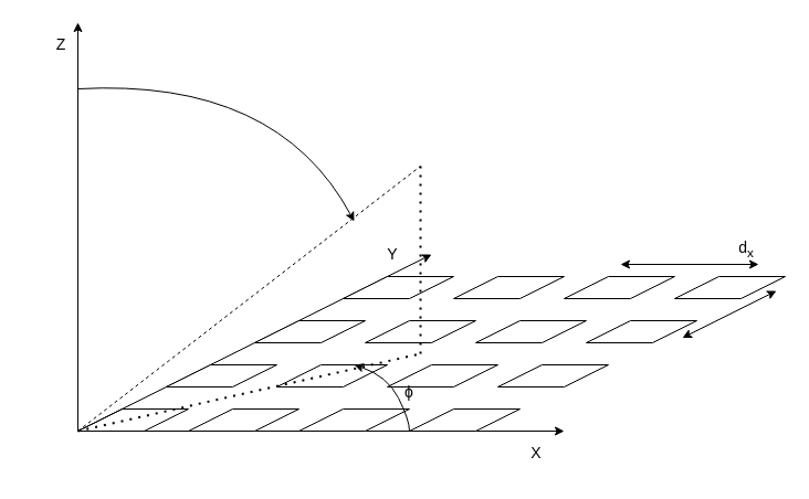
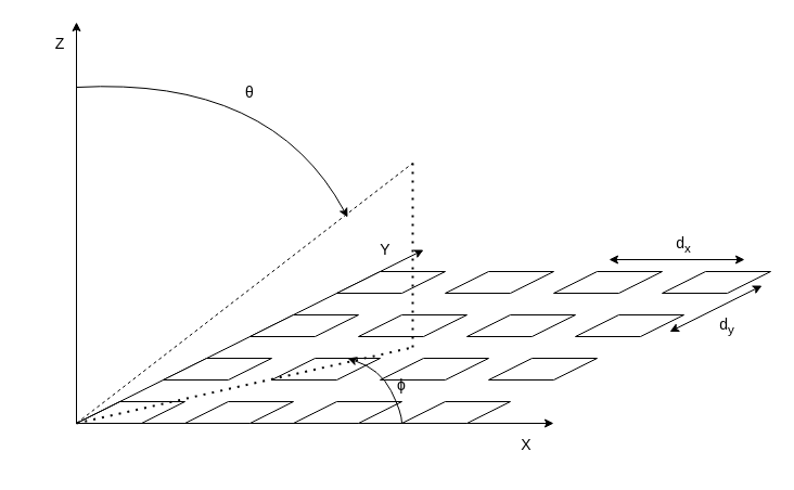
  <mxCell id="0" />
  <mxCell id="1" parent="0" />
  <mxCell id="2" value="" style="shape=parallelogram;perimeter=parallelogramPerimeter;whiteSpace=wrap;html=1;fixedSize=1;size=40;" vertex="1" parent="1"><mxGeometry x="70" y="370" width="100" height="20" as="geometry" /></mxCell>
  <mxCell id="3" value="" style="endArrow=classic;html=1;rounded=0;exitX=0;exitY=1;exitDx=0;exitDy=0;" edge="1" parent="1" source="2"><mxGeometry width="50" height="50" relative="1" as="geometry"><mxPoint x="280" y="300" as="sourcePoint" /><mxPoint x="70" y="20" as="targetPoint" /></mxGeometry></mxCell>
  <mxCell id="4" value="&lt;font style=&quot;font-size: 14px;&quot;&gt;Z&lt;/font&gt;" style="text;html=1;strokeColor=none;fillColor=none;align=center;verticalAlign=middle;whiteSpace=wrap;rounded=0;" vertex="1" parent="1"><mxGeometry x="20" y="20" width="70" height="40" as="geometry" /></mxCell>
  <mxCell id="5" value="" style="endArrow=classic;html=1;rounded=0;exitX=0;exitY=1;exitDx=0;exitDy=0;" edge="1" parent="1" source="2"><mxGeometry width="50" height="50" relative="1" as="geometry"><mxPoint x="80" y="400" as="sourcePoint" /><mxPoint x="510" y="390" as="targetPoint" /></mxGeometry></mxCell>
  <mxCell id="6" value="&lt;font style=&quot;font-size: 14px;&quot;&gt;X&lt;/font&gt;" style="text;html=1;strokeColor=none;fillColor=none;align=center;verticalAlign=middle;whiteSpace=wrap;rounded=0;" vertex="1" parent="1"><mxGeometry x="450" y="390" width="70" height="40" as="geometry" /></mxCell>
  <mxCell id="7" value="" style="endArrow=classic;html=1;rounded=0;" edge="1" parent="1"><mxGeometry width="50" height="50" relative="1" as="geometry"><mxPoint x="70" y="390" as="sourcePoint" /><mxPoint x="390" y="230" as="targetPoint" /></mxGeometry></mxCell>
  <mxCell id="8" value="" style="shape=parallelogram;perimeter=parallelogramPerimeter;whiteSpace=wrap;html=1;fixedSize=1;size=40;" vertex="1" parent="1"><mxGeometry x="150" y="330" width="100" height="20" as="geometry" /></mxCell>
  <mxCell id="9" value="" style="shape=parallelogram;perimeter=parallelogramPerimeter;whiteSpace=wrap;html=1;fixedSize=1;size=40;" vertex="1" parent="1"><mxGeometry x="230" y="290" width="100" height="20" as="geometry" /></mxCell>
  <mxCell id="10" value="" style="shape=parallelogram;perimeter=parallelogramPerimeter;whiteSpace=wrap;html=1;fixedSize=1;size=40;" vertex="1" parent="1"><mxGeometry x="310" y="250" width="100" height="20" as="geometry" /></mxCell>
  <mxCell id="11" value="&lt;font style=&quot;font-size: 14px;&quot;&gt;Y&lt;/font&gt;" style="text;html=1;strokeColor=none;fillColor=none;align=center;verticalAlign=middle;whiteSpace=wrap;rounded=0;" vertex="1" parent="1"><mxGeometry x="320" y="210" width="70" height="40" as="geometry" /></mxCell>
  <mxCell id="12" value="" style="shape=parallelogram;perimeter=parallelogramPerimeter;whiteSpace=wrap;html=1;fixedSize=1;size=40;" vertex="1" parent="1"><mxGeometry x="170" y="370" width="100" height="20" as="geometry" /></mxCell>
  <mxCell id="13" value="" style="shape=parallelogram;perimeter=parallelogramPerimeter;whiteSpace=wrap;html=1;fixedSize=1;size=40;" vertex="1" parent="1"><mxGeometry x="250" y="330" width="100" height="20" as="geometry" /></mxCell>
  <mxCell id="14" value="" style="shape=parallelogram;perimeter=parallelogramPerimeter;whiteSpace=wrap;html=1;fixedSize=1;size=40;" vertex="1" parent="1"><mxGeometry x="330" y="290" width="100" height="20" as="geometry" /></mxCell>
  <mxCell id="15" value="" style="shape=parallelogram;perimeter=parallelogramPerimeter;whiteSpace=wrap;html=1;fixedSize=1;size=40;" vertex="1" parent="1"><mxGeometry x="410" y="250" width="100" height="20" as="geometry" /></mxCell>
  <mxCell id="16" value="" style="shape=parallelogram;perimeter=parallelogramPerimeter;whiteSpace=wrap;html=1;fixedSize=1;size=40;" vertex="1" parent="1"><mxGeometry x="270" y="370" width="100" height="20" as="geometry" /></mxCell>
  <mxCell id="17" value="" style="shape=parallelogram;perimeter=parallelogramPerimeter;whiteSpace=wrap;html=1;fixedSize=1;size=40;" vertex="1" parent="1"><mxGeometry x="350" y="330" width="100" height="20" as="geometry" /></mxCell>
  <mxCell id="18" value="" style="shape=parallelogram;perimeter=parallelogramPerimeter;whiteSpace=wrap;html=1;fixedSize=1;size=40;" vertex="1" parent="1"><mxGeometry x="430" y="290" width="100" height="20" as="geometry" /></mxCell>
  <mxCell id="19" value="" style="shape=parallelogram;perimeter=parallelogramPerimeter;whiteSpace=wrap;html=1;fixedSize=1;size=40;" vertex="1" parent="1"><mxGeometry x="510" y="250" width="100" height="20" as="geometry" /></mxCell>
  <mxCell id="20" value="" style="shape=parallelogram;perimeter=parallelogramPerimeter;whiteSpace=wrap;html=1;fixedSize=1;size=40;" vertex="1" parent="1"><mxGeometry x="370" y="370" width="100" height="20" as="geometry" /></mxCell>
  <mxCell id="21" value="" style="shape=parallelogram;perimeter=parallelogramPerimeter;whiteSpace=wrap;html=1;fixedSize=1;size=40;" vertex="1" parent="1"><mxGeometry x="450" y="330" width="100" height="20" as="geometry" /></mxCell>
  <mxCell id="22" value="" style="shape=parallelogram;perimeter=parallelogramPerimeter;whiteSpace=wrap;html=1;fixedSize=1;size=40;" vertex="1" parent="1"><mxGeometry x="530" y="290" width="100" height="20" as="geometry" /></mxCell>
  <mxCell id="23" value="" style="shape=parallelogram;perimeter=parallelogramPerimeter;whiteSpace=wrap;html=1;fixedSize=1;size=40;" vertex="1" parent="1"><mxGeometry x="610" y="250" width="100" height="20" as="geometry" /></mxCell>
  <mxCell id="24" value="" style="endArrow=none;dashed=1;html=1;rounded=0;fontSize=14;" edge="1" parent="1"><mxGeometry width="50" height="50" relative="1" as="geometry"><mxPoint x="70" y="390" as="sourcePoint" /><mxPoint x="380" y="150" as="targetPoint" /></mxGeometry></mxCell>
  <mxCell id="25" value="" style="endArrow=none;dashed=1;html=1;dashPattern=1 3;strokeWidth=2;rounded=0;fontSize=14;" edge="1" parent="1"><mxGeometry width="50" height="50" relative="1" as="geometry"><mxPoint x="380" y="320" as="sourcePoint" /><mxPoint x="380" y="150" as="targetPoint" /></mxGeometry></mxCell>
  <mxCell id="26" value="" style="curved=1;endArrow=classic;html=1;rounded=0;fontSize=14;" edge="1" parent="1"><mxGeometry width="50" height="50" relative="1" as="geometry"><mxPoint x="370" y="390" as="sourcePoint" /><mxPoint x="320" y="330" as="targetPoint" /><Array as="points"><mxPoint x="370" y="380" /><mxPoint x="350" y="340" /></Array></mxGeometry></mxCell>
  <mxCell id="27" value="" style="curved=1;endArrow=classic;html=1;rounded=0;fontSize=14;" edge="1" parent="1"><mxGeometry width="50" height="50" relative="1" as="geometry"><mxPoint x="70" y="80" as="sourcePoint" /><mxPoint x="320" y="200" as="targetPoint" /><Array as="points"><mxPoint x="250" y="70" /></Array></mxGeometry></mxCell>
  <mxCell id="28" value="" style="endArrow=none;dashed=1;html=1;dashPattern=1 3;strokeWidth=2;rounded=0;fontSize=14;" edge="1" parent="1"><mxGeometry width="50" height="50" relative="1" as="geometry"><mxPoint x="70" y="390" as="sourcePoint" /><mxPoint x="380" y="320" as="targetPoint" /></mxGeometry></mxCell>
  <mxCell id="29" value="" style="endArrow=classic;startArrow=classic;html=1;rounded=0;fontSize=14;entryX=1;entryY=0.5;entryDx=0;entryDy=0;exitX=1;exitY=0.75;exitDx=0;exitDy=0;" edge="1" parent="1"><mxGeometry width="50" height="50" relative="1" as="geometry"><mxPoint x="617" y="305.5" as="sourcePoint" /><mxPoint x="702" y="263" as="targetPoint" /></mxGeometry></mxCell>
+ <mxCell id="30" value="d&lt;sub&gt;y&lt;/sub&gt;" style="text;html=1;strokeColor=none;fillColor=none;align=center;verticalAlign=middle;whiteSpace=wrap;rounded=0;fontSize=14;" vertex="1" parent="1"><mxGeometry x="640" y="285" width="60" height="30" as="geometry" /></mxCell>
  <mxCell id="31" value="" style="endArrow=classic;startArrow=classic;html=1;rounded=0;fontSize=14;entryX=0.75;entryY=0;entryDx=0;entryDy=0;exitX=0.5;exitY=0;exitDx=0;exitDy=0;" edge="1" parent="1"><mxGeometry width="50" height="50" relative="1" as="geometry"><mxPoint x="561" y="239" as="sourcePoint" /><mxPoint x="686" y="239" as="targetPoint" /></mxGeometry></mxCell>
- <mxCell id="32" value="d&lt;sub&gt;x&lt;/sub&gt;" style="text;html=1;strokeColor=none;fillColor=none;align=center;verticalAlign=middle;whiteSpace=wrap;rounded=0;fontSize=14;" vertex="1" parent="1"><mxGeometry x="645" y="210" width="60" height="30" as="geometry" /></mxCell>
+ <mxCell id="32" value="d&lt;sub&gt;x&lt;/sub&gt;" style="text;html=1;strokeColor=none;fillColor=none;align=center;verticalAlign=middle;whiteSpace=wrap;rounded=0;fontSize=14;" vertex="1" parent="1"><mxGeometry x="600" y="210" width="60" height="30" as="geometry" /></mxCell>
+ <mxCell id="33" value="θ" style="text;html=1;strokeColor=none;fillColor=none;align=center;verticalAlign=middle;whiteSpace=wrap;rounded=0;fontSize=14;" vertex="1" parent="1"><mxGeometry x="200" width="60" height="30" as="geometry" y="70" /></mxCell>
  <mxCell id="34" value="ϕ" style="text;html=1;strokeColor=none;fillColor=none;align=center;verticalAlign=middle;whiteSpace=wrap;rounded=0;fontSize=14;" vertex="1" parent="1"><mxGeometry x="340" y="340" width="60" height="30" as="geometry" /></mxCell>
